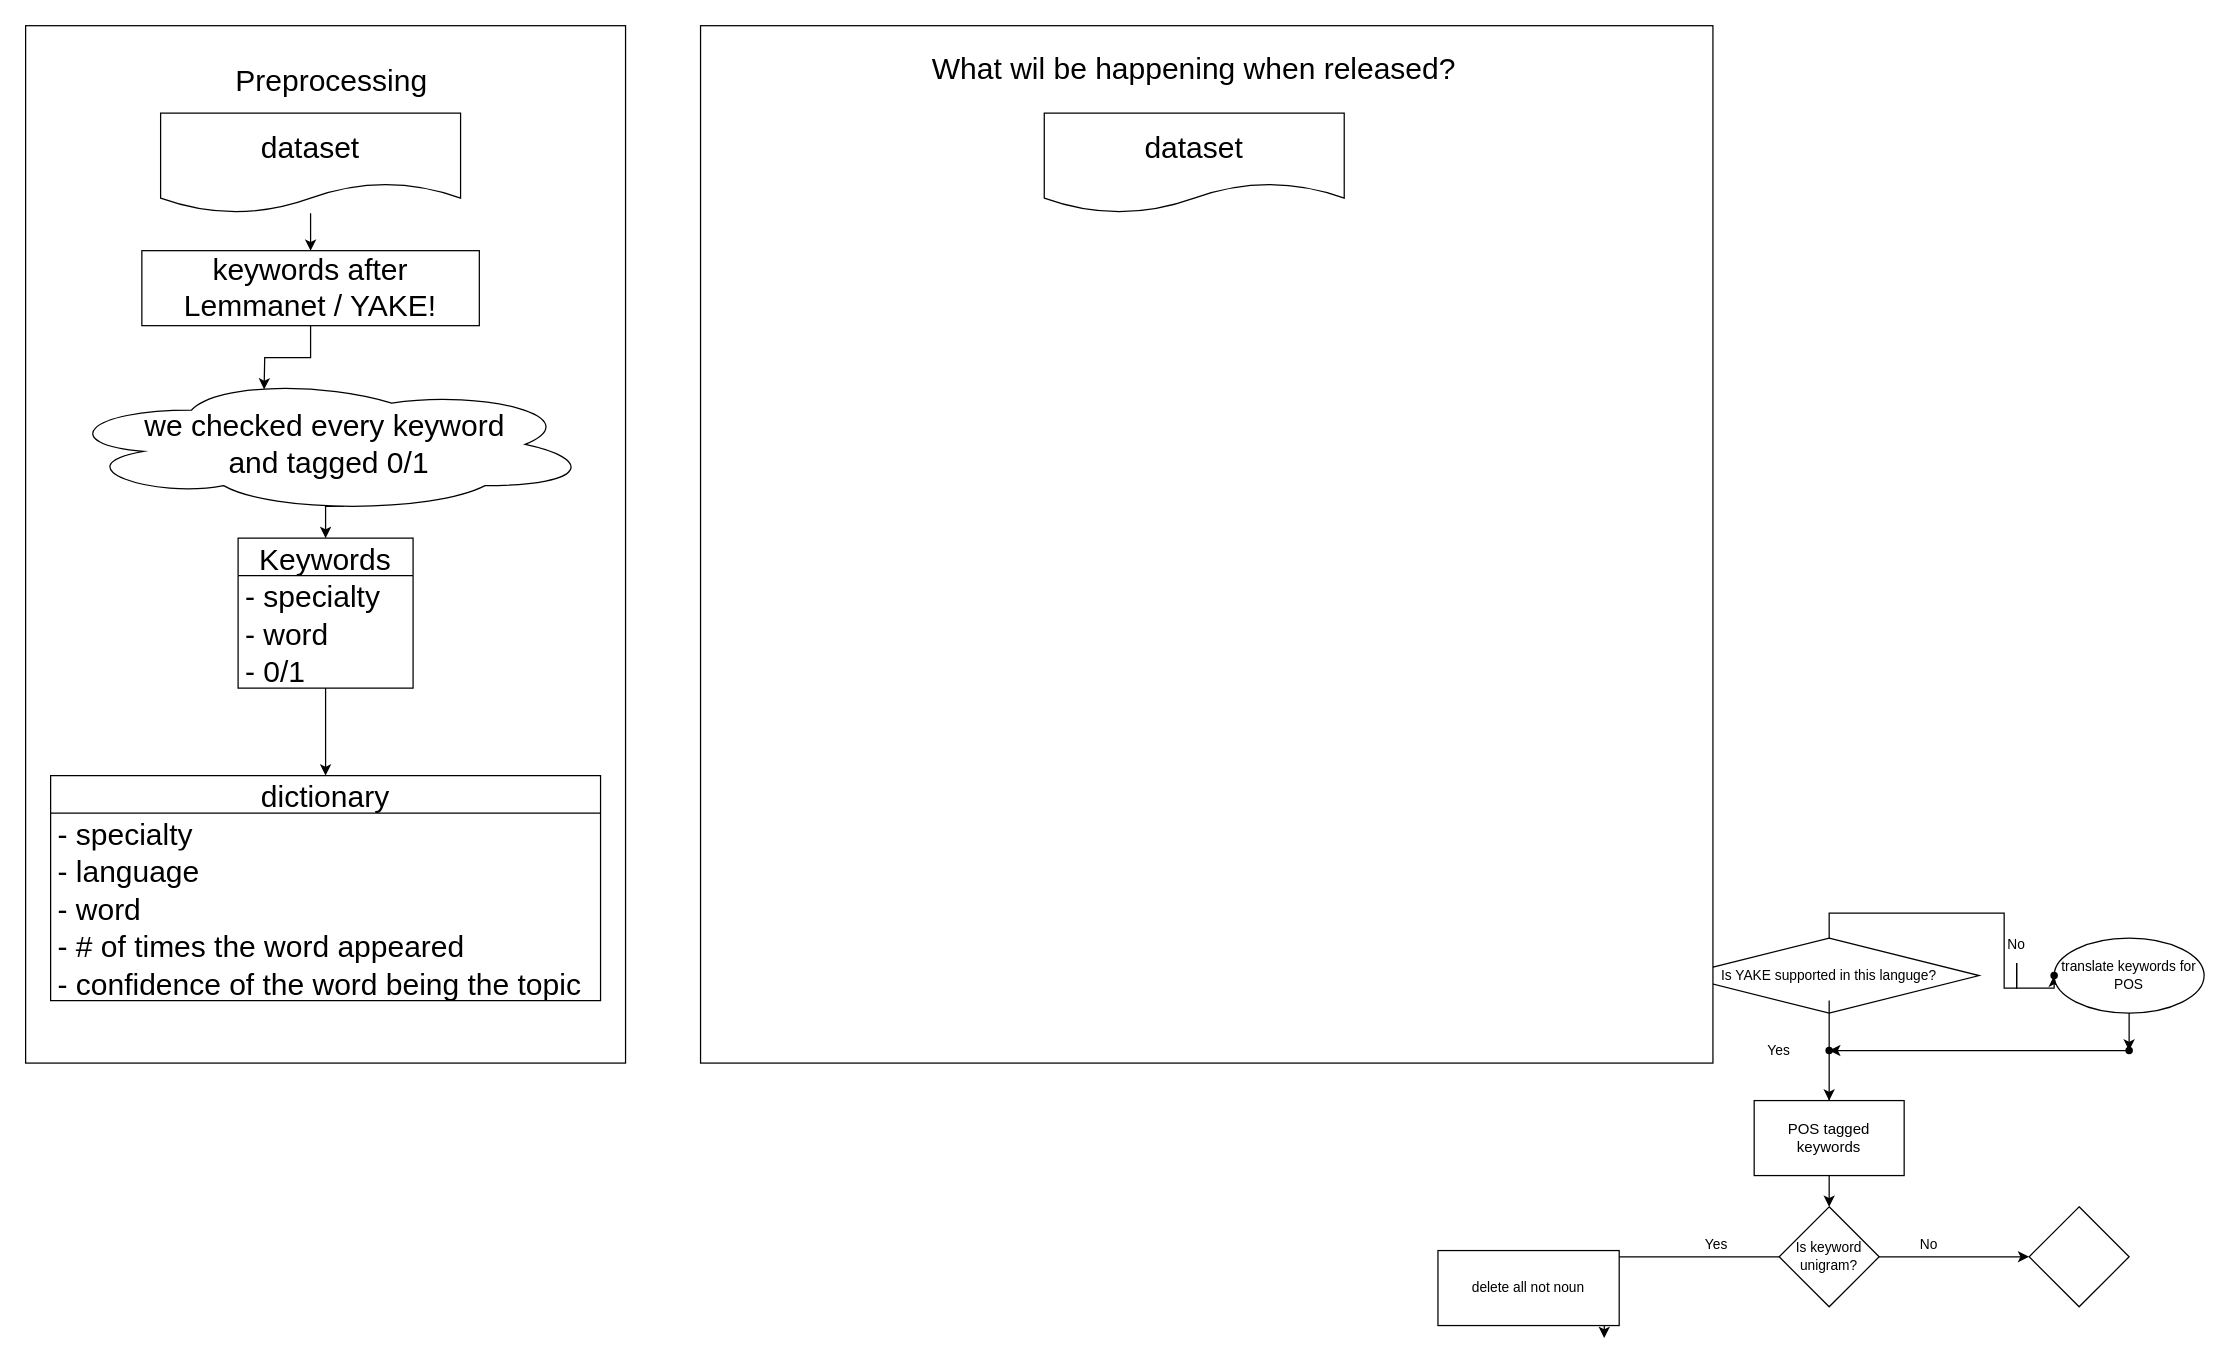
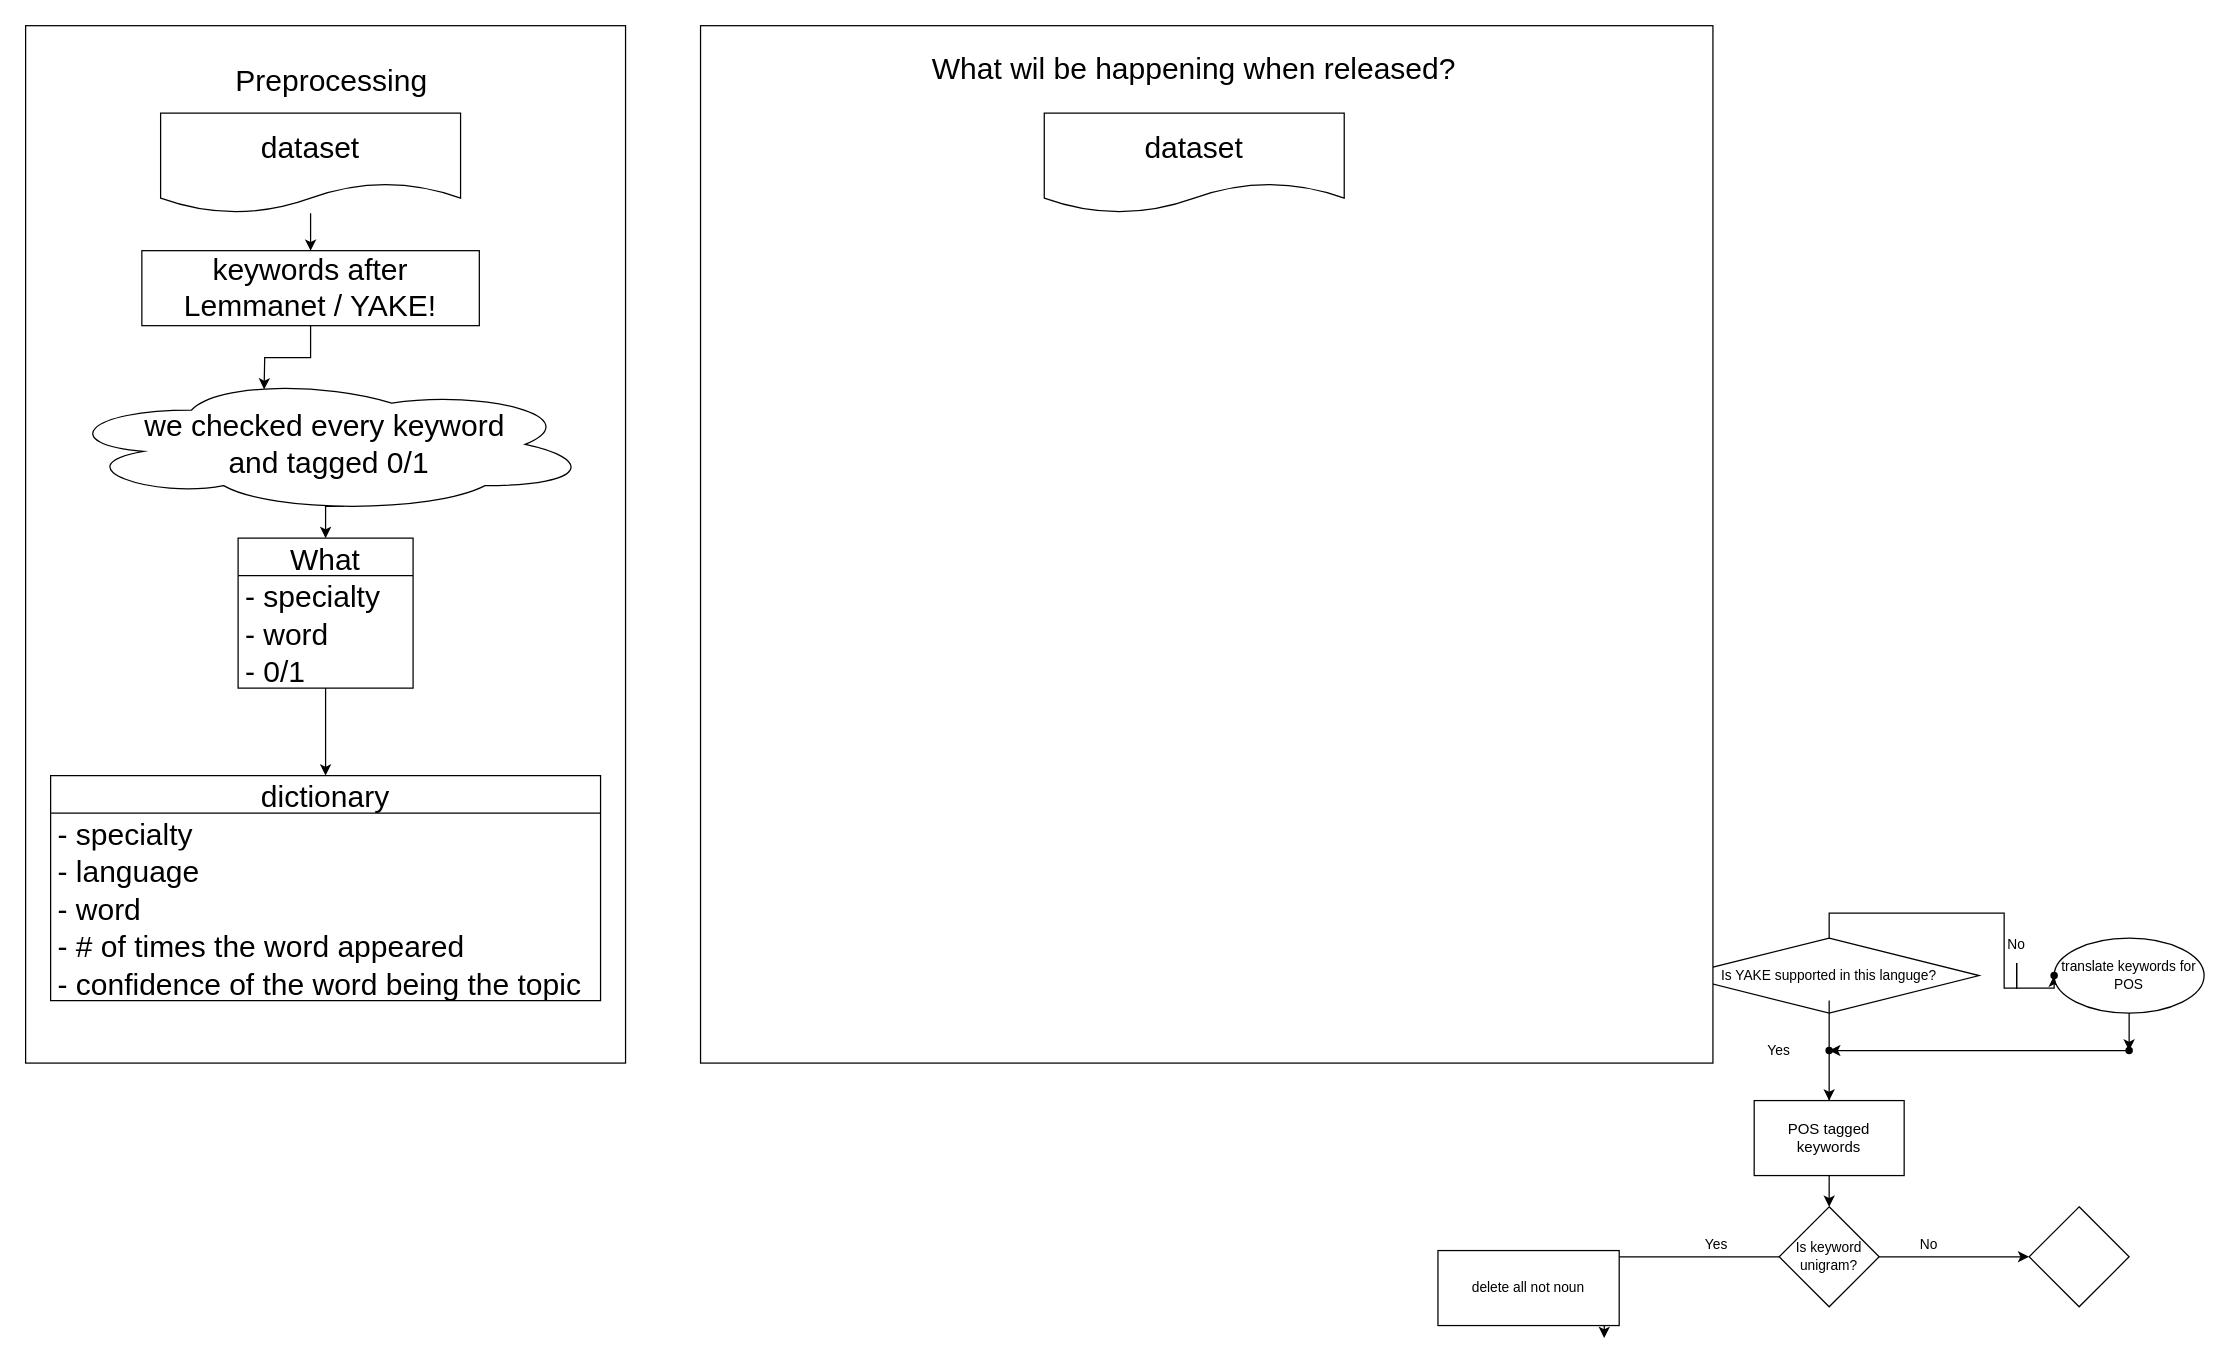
  <mxCell id="0" />
  <mxCell id="1" parent="0" />
  <mxCell id="2" value="" style="rounded=0;whiteSpace=wrap;html=1;fontSize=24;" vertex="1" parent="1"><mxGeometry x="20" y="20" width="480" height="830" as="geometry" /></mxCell>
  <mxCell id="3" value="&lt;font style=&quot;font-size: 24px;&quot;&gt;Preprocessing&lt;/font&gt;" style="text;html=1;strokeColor=none;fillColor=none;align=center;verticalAlign=middle;whiteSpace=wrap;rounded=0;" vertex="1" parent="1"><mxGeometry x="50" y="50" width="430" height="30" as="geometry" /></mxCell>
  <mxCell id="4" value="" style="edgeStyle=orthogonalEdgeStyle;rounded=0;orthogonalLoop=1;jettySize=auto;html=1;fontSize=11;" edge="1" parent="1" source="5" target="35"><mxGeometry relative="1" as="geometry" /></mxCell>
- <mxCell id="5" value="Keywords" style="swimlane;fontStyle=0;childLayout=stackLayout;horizontal=1;startSize=30;horizontalStack=0;resizeParent=1;resizeParentMax=0;resizeLast=0;collapsible=1;marginBottom=0;fontSize=24;" vertex="1" parent="1"><mxGeometry x="190" y="430" width="140" height="120" as="geometry" /></mxCell>
+ <mxCell id="5" value="What" style="swimlane;fontStyle=0;childLayout=stackLayout;horizontal=1;startSize=30;horizontalStack=0;resizeParent=1;resizeParentMax=0;resizeLast=0;collapsible=1;marginBottom=0;fontSize=24;" vertex="1" parent="1"><mxGeometry x="190" y="430" width="140" height="120" as="geometry" /></mxCell>
  <mxCell id="6" value="- specialty" style="text;strokeColor=none;fillColor=none;align=left;verticalAlign=middle;spacingLeft=4;spacingRight=4;overflow=hidden;points=[[0,0.5],[1,0.5]];portConstraint=eastwest;rotatable=0;fontSize=24;" vertex="1" parent="5"><mxGeometry y="30" width="140" height="30" as="geometry" /></mxCell>
  <mxCell id="7" value="- word" style="text;strokeColor=none;fillColor=none;align=left;verticalAlign=middle;spacingLeft=4;spacingRight=4;overflow=hidden;points=[[0,0.5],[1,0.5]];portConstraint=eastwest;rotatable=0;fontSize=24;" vertex="1" parent="5"><mxGeometry y="60" width="140" height="30" as="geometry" /></mxCell>
  <mxCell id="8" value="- 0/1" style="text;strokeColor=none;fillColor=none;align=left;verticalAlign=middle;spacingLeft=4;spacingRight=4;overflow=hidden;points=[[0,0.5],[1,0.5]];portConstraint=eastwest;rotatable=0;fontSize=24;" vertex="1" parent="5"><mxGeometry y="90" width="140" height="30" as="geometry" /></mxCell>
  <mxCell id="9" value="" style="edgeStyle=orthogonalEdgeStyle;rounded=0;orthogonalLoop=1;jettySize=auto;html=1;fontSize=12;" edge="1" parent="1" source="10" target="12"><mxGeometry relative="1" as="geometry" /></mxCell>
  <mxCell id="10" value="dataset" style="shape=document;whiteSpace=wrap;html=1;boundedLbl=1;fontSize=24;" vertex="1" parent="1"><mxGeometry x="128" y="90" width="240" height="80" as="geometry" /></mxCell>
  <mxCell id="11" style="edgeStyle=orthogonalEdgeStyle;rounded=0;orthogonalLoop=1;jettySize=auto;html=1;exitX=0.5;exitY=1;exitDx=0;exitDy=0;entryX=0.4;entryY=0.1;entryDx=0;entryDy=0;entryPerimeter=0;fontSize=11;" edge="1" parent="1" source="12"><mxGeometry relative="1" as="geometry"><mxPoint x="210.8" y="311" as="targetPoint" /></mxGeometry></mxCell>
  <mxCell id="12" value="keywords after Lemmanet / YAKE!" style="whiteSpace=wrap;html=1;sketch=0;fontSize=24;" vertex="1" parent="1"><mxGeometry x="113" y="200" width="270" height="60" as="geometry" /></mxCell>
  <mxCell id="13" value="" style="edgeStyle=orthogonalEdgeStyle;rounded=0;orthogonalLoop=1;jettySize=auto;html=1;fontSize=11;startArrow=none;" edge="1" parent="1" source="41" target="19"><mxGeometry relative="1" as="geometry" /></mxCell>
  <mxCell id="14" value="&lt;font style=&quot;font-size: 11px;&quot;&gt;Is YAKE supported in this languge?&lt;/font&gt;" style="rhombus;whiteSpace=wrap;html=1;sketch=0;" vertex="1" parent="1"><mxGeometry x="1343" y="750" width="240" height="60" as="geometry" /></mxCell>
  <mxCell id="15" style="edgeStyle=orthogonalEdgeStyle;rounded=0;orthogonalLoop=1;jettySize=auto;html=1;exitX=0.5;exitY=1;exitDx=0;exitDy=0;fontSize=11;" edge="1" parent="1" source="16" target="27"><mxGeometry relative="1" as="geometry"><mxPoint x="1462.667" y="990" as="targetPoint" /></mxGeometry></mxCell>
  <mxCell id="16" value="POS tagged keywords" style="whiteSpace=wrap;html=1;sketch=0;" vertex="1" parent="1"><mxGeometry x="1403" y="880" width="120" height="60" as="geometry" /></mxCell>
  <mxCell id="17" value="" style="edgeStyle=orthogonalEdgeStyle;rounded=0;orthogonalLoop=1;jettySize=auto;html=1;fontSize=11;" edge="1" parent="1" source="18" target="21"><mxGeometry relative="1" as="geometry" /></mxCell>
  <mxCell id="18" value="translate keywords for POS" style="ellipse;whiteSpace=wrap;html=1;fontSize=11;" vertex="1" parent="1"><mxGeometry x="1643" y="750" width="120" height="60" as="geometry" /></mxCell>
  <mxCell id="19" value="" style="shape=waypoint;sketch=0;size=6;pointerEvents=1;points=[];fillColor=default;resizable=0;rotatable=0;perimeter=centerPerimeter;snapToPoint=1;" vertex="1" parent="1"><mxGeometry x="1623" y="760" width="40" height="40" as="geometry" /></mxCell>
  <mxCell id="20" value="" style="edgeStyle=orthogonalEdgeStyle;rounded=0;orthogonalLoop=1;jettySize=auto;html=1;fontSize=11;" edge="1" parent="1" source="21" target="23"><mxGeometry relative="1" as="geometry" /></mxCell>
  <mxCell id="21" value="" style="shape=waypoint;sketch=0;size=6;pointerEvents=1;points=[];fillColor=default;resizable=0;rotatable=0;perimeter=centerPerimeter;snapToPoint=1;fontSize=11;" vertex="1" parent="1"><mxGeometry x="1683" y="820" width="40" height="40" as="geometry" /></mxCell>
  <mxCell id="22" value="" style="edgeStyle=orthogonalEdgeStyle;rounded=0;orthogonalLoop=1;jettySize=auto;html=1;fontSize=11;" edge="1" parent="1" source="23" target="16"><mxGeometry relative="1" as="geometry" /></mxCell>
  <mxCell id="23" value="" style="shape=waypoint;sketch=0;size=6;pointerEvents=1;points=[];fillColor=default;resizable=0;rotatable=0;perimeter=centerPerimeter;snapToPoint=1;fontSize=11;" vertex="1" parent="1"><mxGeometry x="1443" y="820" width="40" height="40" as="geometry" /></mxCell>
  <mxCell id="24" value="" style="edgeStyle=orthogonalEdgeStyle;rounded=0;orthogonalLoop=1;jettySize=auto;html=1;fontSize=11;endArrow=none;" edge="1" parent="1" source="14" target="23"><mxGeometry relative="1" as="geometry"><mxPoint x="1463" y="810" as="sourcePoint" /><mxPoint x="1463" y="890" as="targetPoint" /></mxGeometry></mxCell>
  <mxCell id="25" value="" style="edgeStyle=orthogonalEdgeStyle;rounded=0;orthogonalLoop=1;jettySize=auto;html=1;fontSize=11;entryX=0.5;entryY=0;entryDx=0;entryDy=0;startArrow=none;exitX=0;exitY=0.5;exitDx=0;exitDy=0;" edge="1" parent="1" source="27"><mxGeometry relative="1" as="geometry"><mxPoint x="1333" y="1005" as="sourcePoint" /><mxPoint x="1282.997" y="1070" as="targetPoint" /></mxGeometry></mxCell>
  <mxCell id="26" value="" style="edgeStyle=orthogonalEdgeStyle;rounded=0;orthogonalLoop=1;jettySize=auto;html=1;fontSize=11;" edge="1" parent="1" source="27" target="31"><mxGeometry relative="1" as="geometry" /></mxCell>
  <mxCell id="27" value="Is keyword unigram?" style="rhombus;whiteSpace=wrap;html=1;fontSize=11;" vertex="1" parent="1"><mxGeometry x="1422.997" y="965" width="80" height="80" as="geometry" /></mxCell>
  <mxCell id="28" value="delete all not noun" style="whiteSpace=wrap;html=1;fontSize=11;" vertex="1" parent="1"><mxGeometry x="1149.997" y="1000" width="145" height="60" as="geometry" /></mxCell>
  <mxCell id="29" value="Yes" style="text;html=1;strokeColor=none;fillColor=none;align=center;verticalAlign=middle;whiteSpace=wrap;rounded=0;fontSize=11;" vertex="1" parent="1"><mxGeometry x="1393" y="825" width="60" height="30" as="geometry" /></mxCell>
  <mxCell id="30" value="Yes" style="text;html=1;strokeColor=none;fillColor=none;align=center;verticalAlign=middle;whiteSpace=wrap;rounded=0;fontSize=11;" vertex="1" parent="1"><mxGeometry x="1343" y="980" width="60" height="30" as="geometry" /></mxCell>
  <mxCell id="31" value="" style="rhombus;whiteSpace=wrap;html=1;fontSize=11;" vertex="1" parent="1"><mxGeometry x="1622.997" y="965" width="80" height="80" as="geometry" /></mxCell>
  <mxCell id="32" value="No" style="text;html=1;strokeColor=none;fillColor=none;align=center;verticalAlign=middle;whiteSpace=wrap;rounded=0;fontSize=11;" vertex="1" parent="1"><mxGeometry x="1513" y="980" width="60" height="30" as="geometry" /></mxCell>
  <mxCell id="33" style="edgeStyle=orthogonalEdgeStyle;rounded=0;orthogonalLoop=1;jettySize=auto;html=1;exitX=0.55;exitY=0.95;exitDx=0;exitDy=0;exitPerimeter=0;entryX=0.5;entryY=0;entryDx=0;entryDy=0;fontSize=11;" edge="1" parent="1" target="5"><mxGeometry relative="1" as="geometry"><mxPoint x="274.85" y="404.5" as="sourcePoint" /></mxGeometry></mxCell>
  <mxCell id="34" value="we checked every keyword&lt;br style=&quot;font-size: 24px;&quot;&gt;&amp;nbsp;and tagged 0/1" style="ellipse;shape=cloud;whiteSpace=wrap;html=1;fontSize=24;" vertex="1" parent="1"><mxGeometry x="46" y="300" width="427" height="110" as="geometry" /></mxCell>
  <mxCell id="35" value="dictionary" style="swimlane;fontStyle=0;childLayout=stackLayout;horizontal=1;startSize=30;horizontalStack=0;resizeParent=1;resizeParentMax=0;resizeLast=0;collapsible=1;marginBottom=0;fontSize=24;" vertex="1" parent="1"><mxGeometry x="40" y="620" width="440" height="180" as="geometry" /></mxCell>
  <mxCell id="36" value="- specialty" style="text;strokeColor=none;fillColor=none;align=left;verticalAlign=middle;spacingLeft=4;spacingRight=4;overflow=hidden;points=[[0,0.5],[1,0.5]];portConstraint=eastwest;rotatable=0;fontSize=24;" vertex="1" parent="35"><mxGeometry y="30" width="440" height="30" as="geometry" /></mxCell>
  <mxCell id="37" value="- language" style="text;strokeColor=none;fillColor=none;align=left;verticalAlign=middle;spacingLeft=4;spacingRight=4;overflow=hidden;points=[[0,0.5],[1,0.5]];portConstraint=eastwest;rotatable=0;fontSize=24;" vertex="1" parent="35"><mxGeometry y="60" width="440" height="30" as="geometry" /></mxCell>
  <mxCell id="38" value="- word" style="text;strokeColor=none;fillColor=none;align=left;verticalAlign=middle;spacingLeft=4;spacingRight=4;overflow=hidden;points=[[0,0.5],[1,0.5]];portConstraint=eastwest;rotatable=0;fontSize=24;" vertex="1" parent="35"><mxGeometry y="90" width="440" height="30" as="geometry" /></mxCell>
  <mxCell id="39" value="- # of times the word appeared" style="text;strokeColor=none;fillColor=none;align=left;verticalAlign=middle;spacingLeft=4;spacingRight=4;overflow=hidden;points=[[0,0.5],[1,0.5]];portConstraint=eastwest;rotatable=0;fontSize=24;" vertex="1" parent="35"><mxGeometry y="120" width="440" height="30" as="geometry" /></mxCell>
  <mxCell id="40" value="- confidence of the word being the topic" style="text;strokeColor=none;fillColor=none;align=left;verticalAlign=middle;spacingLeft=4;spacingRight=4;overflow=hidden;points=[[0,0.5],[1,0.5]];portConstraint=eastwest;rotatable=0;fontSize=24;" vertex="1" parent="35"><mxGeometry y="150" width="440" height="30" as="geometry" /></mxCell>
  <mxCell id="41" value="No" style="text;html=1;strokeColor=none;fillColor=none;align=center;verticalAlign=middle;whiteSpace=wrap;rounded=0;fontSize=11;" vertex="1" parent="1"><mxGeometry x="1583" y="740" width="60" height="30" as="geometry" /></mxCell>
  <mxCell id="42" value="" style="edgeStyle=orthogonalEdgeStyle;rounded=0;orthogonalLoop=1;jettySize=auto;html=1;fontSize=11;endArrow=none;" edge="1" parent="1" source="14" target="41"><mxGeometry relative="1" as="geometry"><mxPoint x="1583" y="780" as="sourcePoint" /><mxPoint x="1643" y="780" as="targetPoint" /></mxGeometry></mxCell>
  <mxCell id="43" value="" style="rounded=0;whiteSpace=wrap;html=1;fontSize=24;" vertex="1" parent="1"><mxGeometry x="560" y="20" width="810" height="830" as="geometry" /></mxCell>
  <mxCell id="44" value="What wil be happening when released?" style="text;html=1;strokeColor=none;fillColor=none;align=center;verticalAlign=middle;whiteSpace=wrap;rounded=0;fontSize=24;" vertex="1" parent="1"><mxGeometry x="580" y="40" width="750" height="30" as="geometry" /></mxCell>
  <mxCell id="45" value="dataset" style="shape=document;whiteSpace=wrap;html=1;boundedLbl=1;fontSize=24;" vertex="1" parent="1"><mxGeometry x="835" y="90" width="240" height="80" as="geometry" /></mxCell>
